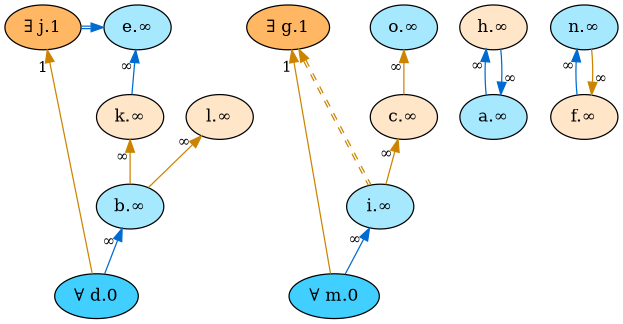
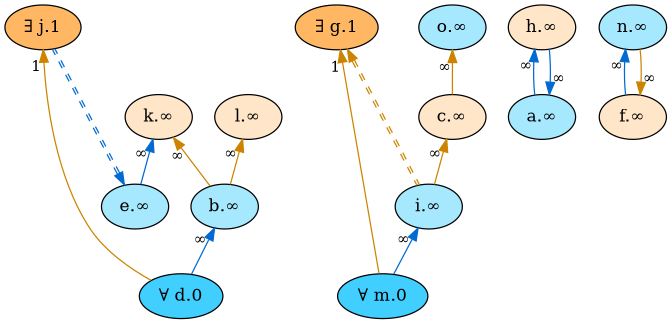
  digraph {
    node [fillcolor="#a6e9ff" fontsize=14 style=filled]
    edge [color="#cc8400" dir=back fontsize=12 labeldistance=1.5 style=solid taillabel="∞"]
    n1 [fillcolor="#40cfff" label="∀ d.0"]
    n2 [fillcolor="#40cfff" label="∀ m.0"]
    n3 [fillcolor="#ffb763" label="∃ g.1"]
    n4 [fillcolor="#ffb763" label="∃ j.1"]
    n5 [label="i.∞"]
    n6 [fillcolor="#ffe6c9" label="h.∞"]
    n7 [label="a.∞"]
    n8 [fillcolor="#ffe6c9" label="k.∞"]
    n9 [label="b.∞"]
    n10 [fillcolor="#ffe6c9" label="l.∞"]
    n11 [fillcolor="#ffe6c9" label="c.∞"]
    n12 [label="o.∞"]
    n13 [label="e.∞"]
    n14 [label="n.∞"]
    n15 [fillcolor="#ffe6c9" label="f.∞"]
    subgraph sub_1 {
      rank=max
      n1
      n2
    }
    subgraph sub_2 {
      rank=min
      n3
      n4
    }
    n3 -> n2 [taillabel=1]
    n3 -> n5 [color="#cc8400:#cc8400" constraint=false style=dashed taillabel=""]
    n4 -> n1 [taillabel=1]
    n5 -> n2 [color="#006ad1"]
    n6 -> n7 [color="#006ad1"]
    n7 -> n6 [color="#006ad1"]
    n8 -> n9
    n9 -> n1 [color="#006ad1"]
    n10 -> n9
    n11 -> n5
    n12 -> n11
-   n13 -> n4 [color="#006ad1:#006ad1" constraint=false taillabel=""]
-   n13 -> n8 [color="#006ad1"]
+   n13 -> n4 [color="#006ad1:#006ad1" constraint=false style=dashed taillabel=""]
+   n8 -> n13 [color="#006ad1"]
    n14 -> n15 [color="#006ad1"]
    n15 -> n14
  }
